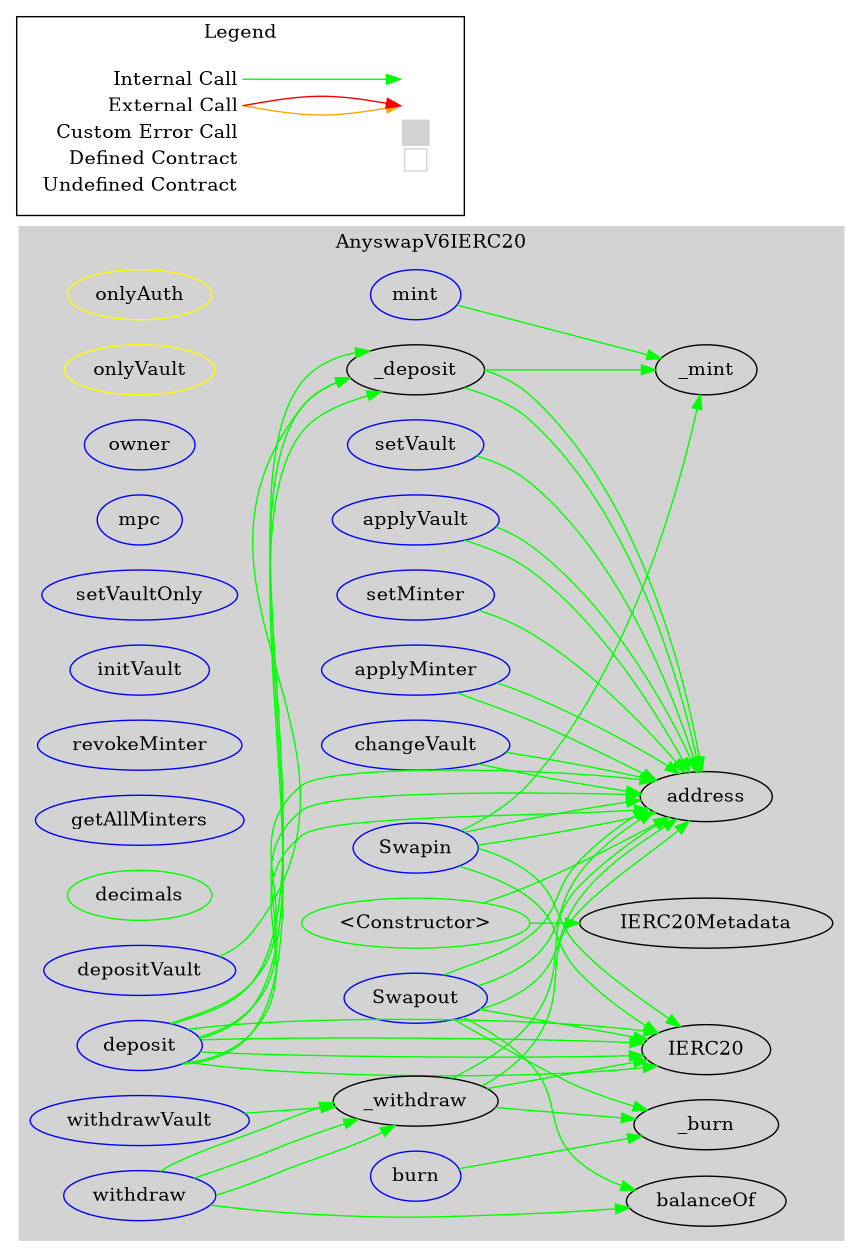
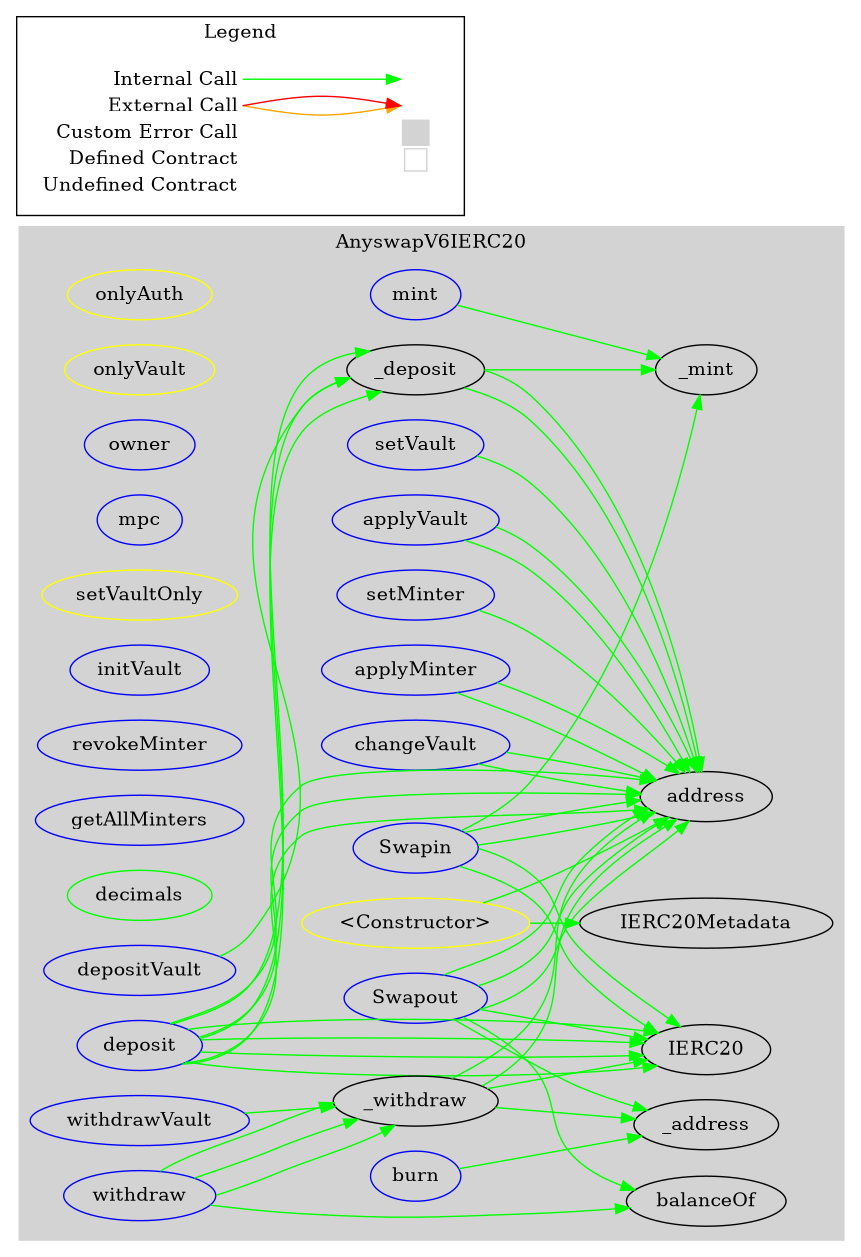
  digraph {
    compound=true
    rankdir=LR
    node [color=blue]
    edge [color=green]
    n1 [color=yellow label=onlyAuth]
    n2 [color=yellow label=onlyVault]
    n3 [label=owner]
    n4 [label=mpc]
-   n5 [label=setVaultOnly]
+   n5 [color=yellow label=setVaultOnly]
    n6 [label=initVault]
    n7 [label=setVault]
    n8 [label=applyVault]
    n9 [label=setMinter]
    n10 [label=applyMinter]
    n11 [label=revokeMinter]
    n12 [label=getAllMinters]
    n13 [label=changeVault]
    n14 [label=mint]
    n15 [label=burn]
    n16 [label=Swapin]
    n17 [label=Swapout]
-   n18 [color=green label="<Constructor>"]
+   n18 [color=yellow label="<Constructor>"]
    n19 [color=green label=decimals]
    n20 [label=deposit]
    n21 [label=depositVault]
    n22 [label=_deposit color=""]
    n23 [label=withdraw]
    n24 [label=withdrawVault]
    n25 [label=_withdraw color=""]
    n26 [label=address color=""]
    n27 [label=_mint color=""]
-   n28 [label=_burn color=""]
+   n28 [label=_address color=""]
    n29 [label=IERC20 color=""]
    n30 [label=balanceOf color=""]
    n31 [label=IERC20Metadata color=""]
    n32 [label=<<table border="0" cellpadding="2" cellspacing="0" cellborder="0">   <tr><td align="right" port="i1">Internal Call</td></tr>   <tr><td align="right" port="i2">External Call</td></tr>   <tr><td align="right" port="i2">Custom Error Call</td></tr>   <tr><td align="right" port="i3">Defined Contract</td></tr>   <tr><td align="right" port="i4">Undefined Contract</td></tr>   </table>> shape=plaintext color=""]
    n33 [label=<<table border="0" cellpadding="2" cellspacing="0" cellborder="0">   <tr><td port="i1">&nbsp;&nbsp;&nbsp;</td></tr>   <tr><td port="i2">&nbsp;&nbsp;&nbsp;</td></tr>   <tr><td port="i3" bgcolor="lightgray">&nbsp;&nbsp;&nbsp;</td></tr>   <tr><td port="i4">     <table border="1" cellborder="0" cellspacing="0" cellpadding="7" color="lightgray">       <tr>        <td></td>       </tr>      </table>   </td></tr>   </table>> shape=plaintext color=""]
    subgraph cluster_1 {
      bgcolor=lightgray
      color=lightgray
      label=AnyswapV6IERC20
      style=filled
      n1
      n2
      n3
      n4
      n5
      n6
      n7
      n8
      n9
      n10
      n11
      n12
      n13
      n14
      n15
      n16
      n17
      n18
      n19
      n20
      n21
      n22
      n23
      n24
      n25
      n26
      n27
      n28
      n29
      n30
      n31
    }
    subgraph cluster_2 {
      label=Legend
      n32
      n33
    }
    n7 -> n26
    n8 -> n26
    n8 -> n26
    n9 -> n26
    n10 -> n26
    n10 -> n26
    n13 -> n26
    n13 -> n26
    n14 -> n27
    n15 -> n28
    n16 -> n26
    n16 -> n26
    n16 -> n27
    n16 -> n29
    n16 -> n29
    n17 -> n26
    n17 -> n26
    n17 -> n26
    n17 -> n28
    n17 -> n29
    n17 -> n30
    n18 -> n26
    n18 -> n31
    n20 -> n22
    n20 -> n22
    n20 -> n22
    n20 -> n26
    n20 -> n26
    n20 -> n26
    n20 -> n29
    n20 -> n29
    n20 -> n29
    n20 -> n29
    n21 -> n22
    n22 -> n26
    n22 -> n26
    n22 -> n27
    n23 -> n25
    n23 -> n25
    n23 -> n25
    n23 -> n30
    n24 -> n25
    n25 -> n26
    n25 -> n26
    n25 -> n28
    n25 -> n29
    n32 -> n33 [headport="i1:w" tailport="i1:e"]
    n32 -> n33 [color=orange headport="i2:w" tailport="i2:e"]
    n32 -> n33 [color=red headport="i2:w" tailport="i2:e"]
  }
